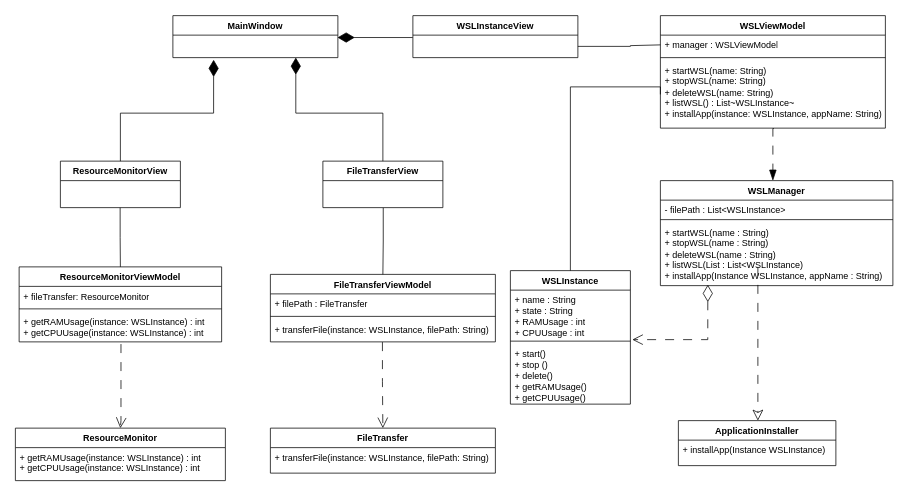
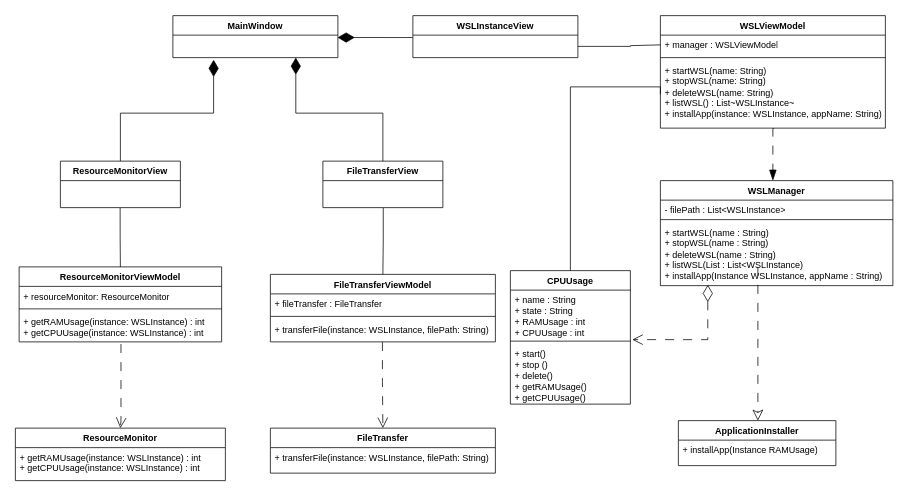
  <mxCell id="0" />
  <mxCell id="1" parent="0" />
  <mxCell id="2" style="edgeStyle=orthogonalEdgeStyle;rounded=0;orthogonalLoop=1;jettySize=auto;html=1;startArrow=diamondThin;startFill=0;sourcePerimeterSpacing=6;targetPerimeterSpacing=5;endSize=12;startSize=20;endArrow=open;endFill=0;dashed=1;dashPattern=12 12;exitX=0.204;exitY=0.987;exitDx=0;exitDy=0;exitPerimeter=0;entryX=1.016;entryY=0.25;entryDx=0;entryDy=0;entryPerimeter=0;" edge="1" parent="1" source="6" target="9"><mxGeometry relative="1" as="geometry"><mxPoint x="1306" y="488" as="targetPoint" /><Array as="points"><mxPoint x="943" y="452" /></Array></mxGeometry></mxCell>
  <mxCell id="3" value="WSLManager" style="swimlane;fontStyle=1;align=center;verticalAlign=top;childLayout=stackLayout;horizontal=1;startSize=26;horizontalStack=0;resizeParent=1;resizeParentMax=0;resizeLast=0;collapsible=1;marginBottom=0;whiteSpace=wrap;html=1;" vertex="1" parent="1"><mxGeometry x="880" y="240" width="310" height="140" as="geometry" /></mxCell>
  <mxCell id="4" value="- filePath : List&amp;lt;WSLInstance&amp;gt;" style="text;strokeColor=none;fillColor=none;align=left;verticalAlign=top;spacingLeft=4;spacingRight=4;overflow=hidden;rotatable=0;points=[[0,0.5],[1,0.5]];portConstraint=eastwest;whiteSpace=wrap;html=1;" vertex="1" parent="3"><mxGeometry y="26" width="310" height="22" as="geometry" /></mxCell>
  <mxCell id="5" value="" style="line;strokeWidth=1;fillColor=none;align=left;verticalAlign=middle;spacingTop=-1;spacingLeft=3;spacingRight=3;rotatable=0;labelPosition=right;points=[];portConstraint=eastwest;strokeColor=inherit;" vertex="1" parent="3"><mxGeometry y="48" width="310" height="8" as="geometry" /></mxCell>
  <mxCell id="6" value="+ startWSL(name : String)&lt;div&gt;+ stopWSL(name : String)&lt;/div&gt;&lt;div&gt;+ deleteWSL(name : String)&lt;/div&gt;&lt;div&gt;+ listWSL(List : List&amp;lt;WSLInstance)&lt;/div&gt;&lt;div&gt;+ installApp(Instance WSLInstance, appName : String)&lt;/div&gt;" style="text;strokeColor=none;fillColor=none;align=left;verticalAlign=top;spacingLeft=4;spacingRight=4;overflow=hidden;rotatable=0;points=[[0,0.5],[1,0.5]];portConstraint=eastwest;whiteSpace=wrap;html=1;" vertex="1" parent="3"><mxGeometry y="56" width="310" height="84" as="geometry" /></mxCell>
- <mxCell id="7" value="WSLInstance" style="swimlane;fontStyle=1;align=center;verticalAlign=top;childLayout=stackLayout;horizontal=1;startSize=26;horizontalStack=0;resizeParent=1;resizeParentMax=0;resizeLast=0;collapsible=1;marginBottom=0;whiteSpace=wrap;html=1;" vertex="1" parent="1"><mxGeometry x="680" y="360" width="160" height="178" as="geometry" /></mxCell>
+ <mxCell id="7" value="CPUUsage" style="swimlane;fontStyle=1;align=center;verticalAlign=top;childLayout=stackLayout;horizontal=1;startSize=26;horizontalStack=0;resizeParent=1;resizeParentMax=0;resizeLast=0;collapsible=1;marginBottom=0;whiteSpace=wrap;html=1;" vertex="1" parent="1"><mxGeometry x="680" y="360" width="160" height="178" as="geometry" /></mxCell>
  <mxCell id="8" value="+ name : String&lt;div&gt;+ state : String&lt;/div&gt;&lt;div&gt;+ RAMUsage : int&lt;/div&gt;&lt;div&gt;+ CPUUsage : int&lt;/div&gt;" style="text;strokeColor=none;fillColor=none;align=left;verticalAlign=top;spacingLeft=4;spacingRight=4;overflow=hidden;rotatable=0;points=[[0,0.5],[1,0.5]];portConstraint=eastwest;whiteSpace=wrap;html=1;" vertex="1" parent="7"><mxGeometry y="26" width="160" height="64" as="geometry" /></mxCell>
  <mxCell id="9" value="" style="line;strokeWidth=1;fillColor=none;align=left;verticalAlign=middle;spacingTop=-1;spacingLeft=3;spacingRight=3;rotatable=0;labelPosition=right;points=[];portConstraint=eastwest;strokeColor=inherit;" vertex="1" parent="7"><mxGeometry y="90" width="160" height="8" as="geometry" /></mxCell>
  <mxCell id="10" value="&lt;div&gt;&lt;div&gt;+ start()&lt;/div&gt;&lt;div&gt;+ stop ()&lt;/div&gt;&lt;div&gt;+ delete()&amp;nbsp;&lt;/div&gt;&lt;div&gt;+ getRAMUsage()&lt;/div&gt;&lt;div&gt;+ getCPUUsage()&lt;/div&gt;&lt;/div&gt;" style="text;strokeColor=none;fillColor=none;align=left;verticalAlign=top;spacingLeft=4;spacingRight=4;overflow=hidden;rotatable=0;points=[[0,0.5],[1,0.5]];portConstraint=eastwest;whiteSpace=wrap;html=1;" vertex="1" parent="7"><mxGeometry y="98" width="160" height="80" as="geometry" /></mxCell>
  <mxCell id="11" value="ApplicationInstaller" style="swimlane;fontStyle=1;align=center;verticalAlign=top;childLayout=stackLayout;horizontal=1;startSize=26;horizontalStack=0;resizeParent=1;resizeParentMax=0;resizeLast=0;collapsible=1;marginBottom=0;whiteSpace=wrap;html=1;" vertex="1" parent="1"><mxGeometry x="904" y="560" width="210" height="60" as="geometry" /></mxCell>
- <mxCell id="12" value="+ installApp(Instance WSLInstance)" style="text;strokeColor=none;fillColor=none;align=left;verticalAlign=top;spacingLeft=4;spacingRight=4;overflow=hidden;rotatable=0;points=[[0,0.5],[1,0.5]];portConstraint=eastwest;whiteSpace=wrap;html=1;" vertex="1" parent="11"><mxGeometry y="26" width="210" height="34" as="geometry" /></mxCell>
+ <mxCell id="12" value="+ installApp(Instance RAMUsage)" style="text;strokeColor=none;fillColor=none;align=left;verticalAlign=top;spacingLeft=4;spacingRight=4;overflow=hidden;rotatable=0;points=[[0,0.5],[1,0.5]];portConstraint=eastwest;whiteSpace=wrap;html=1;" vertex="1" parent="11"><mxGeometry y="26" width="210" height="34" as="geometry" /></mxCell>
  <mxCell id="13" value="ResourceMonitor" style="swimlane;fontStyle=1;align=center;verticalAlign=top;childLayout=stackLayout;horizontal=1;startSize=26;horizontalStack=0;resizeParent=1;resizeParentMax=0;resizeLast=0;collapsible=1;marginBottom=0;whiteSpace=wrap;html=1;" vertex="1" parent="1"><mxGeometry x="20" y="570" width="280" height="70" as="geometry" /></mxCell>
  <mxCell id="14" value="+ getRAMUsage(instance: WSLInstance) : int&lt;div&gt;+ getCPUUsage&lt;span style=&quot;background-color: initial;&quot;&gt;(instance: WSLInstance) : int&lt;/span&gt;&lt;/div&gt;&lt;div&gt;&lt;br&gt;&lt;/div&gt;" style="text;strokeColor=none;fillColor=none;align=left;verticalAlign=top;spacingLeft=4;spacingRight=4;overflow=hidden;rotatable=0;points=[[0,0.5],[1,0.5]];portConstraint=eastwest;whiteSpace=wrap;html=1;" vertex="1" parent="13"><mxGeometry y="26" width="280" height="44" as="geometry" /></mxCell>
  <mxCell id="15" value="FileTransfer" style="swimlane;fontStyle=1;align=center;verticalAlign=top;childLayout=stackLayout;horizontal=1;startSize=26;horizontalStack=0;resizeParent=1;resizeParentMax=0;resizeLast=0;collapsible=1;marginBottom=0;whiteSpace=wrap;html=1;" vertex="1" parent="1"><mxGeometry x="360" y="570" width="300" height="60" as="geometry" /></mxCell>
  <mxCell id="16" value="        + transferFile(instance: WSLInstance, filePath: String)&lt;div&gt;&lt;br&gt;&lt;/div&gt;" style="text;strokeColor=none;fillColor=none;align=left;verticalAlign=top;spacingLeft=4;spacingRight=4;overflow=hidden;rotatable=0;points=[[0,0.5],[1,0.5]];portConstraint=eastwest;whiteSpace=wrap;html=1;" vertex="1" parent="15"><mxGeometry y="26" width="300" height="34" as="geometry" /></mxCell>
  <mxCell id="17" value="WSLViewModel" style="swimlane;fontStyle=1;align=center;verticalAlign=top;childLayout=stackLayout;horizontal=1;startSize=26;horizontalStack=0;resizeParent=1;resizeParentMax=0;resizeLast=0;collapsible=1;marginBottom=0;whiteSpace=wrap;html=1;" vertex="1" parent="1"><mxGeometry x="880" y="20" width="300" height="150" as="geometry" /></mxCell>
  <mxCell id="18" value="+ manager : WSLViewModel" style="text;strokeColor=none;fillColor=none;align=left;verticalAlign=top;spacingLeft=4;spacingRight=4;overflow=hidden;rotatable=0;points=[[0,0.5],[1,0.5]];portConstraint=eastwest;whiteSpace=wrap;html=1;" vertex="1" parent="17"><mxGeometry y="26" width="300" height="26" as="geometry" /></mxCell>
  <mxCell id="19" value="" style="line;strokeWidth=1;fillColor=none;align=left;verticalAlign=middle;spacingTop=-1;spacingLeft=3;spacingRight=3;rotatable=0;labelPosition=right;points=[];portConstraint=eastwest;strokeColor=inherit;" vertex="1" parent="17"><mxGeometry y="52" width="300" height="8" as="geometry" /></mxCell>
  <mxCell id="20" value="&lt;div&gt;+ startWSL(name: String)&lt;br&gt;        + stopWSL(name: String)&lt;br&gt;        + deleteWSL(name: String)&lt;br&gt;        + listWSL() : List~WSLInstance~&lt;br&gt;        + installApp(instance: WSLInstance, appName: String)&lt;br&gt;&lt;/div&gt;" style="text;strokeColor=none;fillColor=none;align=left;verticalAlign=top;spacingLeft=4;spacingRight=4;overflow=hidden;rotatable=0;points=[[0,0.5],[1,0.5]];portConstraint=eastwest;whiteSpace=wrap;html=1;" vertex="1" parent="17"><mxGeometry y="60" width="300" height="90" as="geometry" /></mxCell>
  <mxCell id="21" value="ResourceMonitorViewModel" style="swimlane;fontStyle=1;align=center;verticalAlign=top;childLayout=stackLayout;horizontal=1;startSize=26;horizontalStack=0;resizeParent=1;resizeParentMax=0;resizeLast=0;collapsible=1;marginBottom=0;whiteSpace=wrap;html=1;" vertex="1" parent="1"><mxGeometry x="25" y="355" width="270" height="100" as="geometry" /></mxCell>
- <mxCell id="22" value="+ fileTransfer: ResourceMonitor" style="text;strokeColor=none;fillColor=none;align=left;verticalAlign=top;spacingLeft=4;spacingRight=4;overflow=hidden;rotatable=0;points=[[0,0.5],[1,0.5]];portConstraint=eastwest;whiteSpace=wrap;html=1;" vertex="1" parent="21"><mxGeometry y="26" width="270" height="26" as="geometry" /></mxCell>
+ <mxCell id="22" value="+ resourceMonitor: ResourceMonitor" style="text;strokeColor=none;fillColor=none;align=left;verticalAlign=top;spacingLeft=4;spacingRight=4;overflow=hidden;rotatable=0;points=[[0,0.5],[1,0.5]];portConstraint=eastwest;whiteSpace=wrap;html=1;" vertex="1" parent="21"><mxGeometry y="26" width="270" height="26" as="geometry" /></mxCell>
  <mxCell id="23" value="" style="line;strokeWidth=1;fillColor=none;align=left;verticalAlign=middle;spacingTop=-1;spacingLeft=3;spacingRight=3;rotatable=0;labelPosition=right;points=[];portConstraint=eastwest;strokeColor=inherit;" vertex="1" parent="21"><mxGeometry y="52" width="270" height="8" as="geometry" /></mxCell>
  <mxCell id="24" value="+ getRAMUsage(instance: WSLInstance) : int&lt;br&gt;        + getCPUUsage(instance: WSLInstance) : int" style="text;strokeColor=none;fillColor=none;align=left;verticalAlign=top;spacingLeft=4;spacingRight=4;overflow=hidden;rotatable=0;points=[[0,0.5],[1,0.5]];portConstraint=eastwest;whiteSpace=wrap;html=1;" vertex="1" parent="21"><mxGeometry y="60" width="270" height="40" as="geometry" /></mxCell>
  <mxCell id="25" value="FileTransferViewModel" style="swimlane;fontStyle=1;align=center;verticalAlign=top;childLayout=stackLayout;horizontal=1;startSize=26;horizontalStack=0;resizeParent=1;resizeParentMax=0;resizeLast=0;collapsible=1;marginBottom=0;whiteSpace=wrap;html=1;" vertex="1" parent="1"><mxGeometry x="360" y="365" width="300" height="90" as="geometry" /></mxCell>
- <mxCell id="26" value="+ filePath : FileTransfer" style="text;strokeColor=none;fillColor=none;align=left;verticalAlign=top;spacingLeft=4;spacingRight=4;overflow=hidden;rotatable=0;points=[[0,0.5],[1,0.5]];portConstraint=eastwest;whiteSpace=wrap;html=1;" vertex="1" parent="25"><mxGeometry y="26" width="300" height="26" as="geometry" /></mxCell>
+ <mxCell id="26" value="+ fileTransfer : FileTransfer" style="text;strokeColor=none;fillColor=none;align=left;verticalAlign=top;spacingLeft=4;spacingRight=4;overflow=hidden;rotatable=0;points=[[0,0.5],[1,0.5]];portConstraint=eastwest;whiteSpace=wrap;html=1;" vertex="1" parent="25"><mxGeometry y="26" width="300" height="26" as="geometry" /></mxCell>
  <mxCell id="27" value="" style="line;strokeWidth=1;fillColor=none;align=left;verticalAlign=middle;spacingTop=-1;spacingLeft=3;spacingRight=3;rotatable=0;labelPosition=right;points=[];portConstraint=eastwest;strokeColor=inherit;" vertex="1" parent="25"><mxGeometry y="52" width="300" height="8" as="geometry" /></mxCell>
  <mxCell id="28" value="&lt;div&gt;        + transferFile(instance: WSLInstance, filePath: String)&lt;br/&gt;&lt;/div&gt;" style="text;strokeColor=none;fillColor=none;align=left;verticalAlign=top;spacingLeft=4;spacingRight=4;overflow=hidden;rotatable=0;points=[[0,0.5],[1,0.5]];portConstraint=eastwest;whiteSpace=wrap;html=1;" vertex="1" parent="25"><mxGeometry y="60" width="300" height="30" as="geometry" /></mxCell>
  <mxCell id="29" value="MainWindow" style="swimlane;fontStyle=1;align=center;verticalAlign=top;childLayout=stackLayout;horizontal=1;startSize=26;horizontalStack=0;resizeParent=1;resizeParentMax=0;resizeLast=0;collapsible=1;marginBottom=0;whiteSpace=wrap;html=1;" vertex="1" parent="1"><mxGeometry x="230" y="20" width="220" height="56" as="geometry" /></mxCell>
  <mxCell id="30" value="&lt;div&gt;&lt;br&gt;&lt;/div&gt;&lt;div&gt;&lt;br&gt;&lt;/div&gt;" style="text;strokeColor=none;fillColor=none;align=left;verticalAlign=top;spacingLeft=4;spacingRight=4;overflow=hidden;rotatable=0;points=[[0,0.5],[1,0.5]];portConstraint=eastwest;whiteSpace=wrap;html=1;" vertex="1" parent="29"><mxGeometry y="26" width="220" height="30" as="geometry" /></mxCell>
  <mxCell id="31" value="WSLInstanceView" style="swimlane;fontStyle=1;align=center;verticalAlign=top;childLayout=stackLayout;horizontal=1;startSize=26;horizontalStack=0;resizeParent=1;resizeParentMax=0;resizeLast=0;collapsible=1;marginBottom=0;whiteSpace=wrap;html=1;" vertex="1" parent="1"><mxGeometry x="550" y="20" width="220" height="56" as="geometry" /></mxCell>
  <mxCell id="32" value="&lt;div&gt;&lt;br&gt;&lt;/div&gt;&lt;div&gt;&lt;br&gt;&lt;/div&gt;" style="text;strokeColor=none;fillColor=none;align=left;verticalAlign=top;spacingLeft=4;spacingRight=4;overflow=hidden;rotatable=0;points=[[0,0.5],[1,0.5]];portConstraint=eastwest;whiteSpace=wrap;html=1;" vertex="1" parent="31"><mxGeometry y="26" width="220" height="30" as="geometry" /></mxCell>
  <mxCell id="33" value="FileTransferView" style="swimlane;fontStyle=1;align=center;verticalAlign=top;childLayout=stackLayout;horizontal=1;startSize=26;horizontalStack=0;resizeParent=1;resizeParentMax=0;resizeLast=0;collapsible=1;marginBottom=0;whiteSpace=wrap;html=1;" vertex="1" parent="1"><mxGeometry x="430" y="214" width="160" height="62" as="geometry" /></mxCell>
  <mxCell id="34" value="&lt;div&gt;&lt;br&gt;&lt;/div&gt;&lt;div&gt;&lt;br&gt;&lt;/div&gt;" style="text;strokeColor=none;fillColor=none;align=left;verticalAlign=top;spacingLeft=4;spacingRight=4;overflow=hidden;rotatable=0;points=[[0,0.5],[1,0.5]];portConstraint=eastwest;whiteSpace=wrap;html=1;" vertex="1" parent="33"><mxGeometry y="26" width="160" height="36" as="geometry" /></mxCell>
  <mxCell id="35" style="edgeStyle=orthogonalEdgeStyle;rounded=0;orthogonalLoop=1;jettySize=auto;html=1;dashed=1;dashPattern=12 12;startSize=8;endSize=12;endArrow=blockThin;endFill=1;exitX=0.504;exitY=1.006;exitDx=0;exitDy=0;exitPerimeter=0;" edge="1" parent="1" source="20"><mxGeometry relative="1" as="geometry"><mxPoint x="1035" y="190" as="sourcePoint" /><mxPoint x="1030" y="240" as="targetPoint" /><Array as="points"><mxPoint x="1030" y="171" /><mxPoint x="1030" y="240" /></Array></mxGeometry></mxCell>
  <mxCell id="36" style="edgeStyle=orthogonalEdgeStyle;rounded=0;orthogonalLoop=1;jettySize=auto;html=1;exitX=0.503;exitY=1.073;exitDx=0;exitDy=0;endArrow=open;endFill=0;dashed=1;dashPattern=12 12;exitPerimeter=0;endSize=12;entryX=0.5;entryY=0;entryDx=0;entryDy=0;" edge="1" parent="1" source="24" target="13"><mxGeometry relative="1" as="geometry"><mxPoint x="270" y="520" as="targetPoint" /><Array as="points"><mxPoint x="161" y="560" /></Array></mxGeometry></mxCell>
  <mxCell id="37" style="edgeStyle=orthogonalEdgeStyle;rounded=0;orthogonalLoop=1;jettySize=auto;html=1;exitX=0.498;exitY=1.011;exitDx=0;exitDy=0;entryX=0.5;entryY=0;entryDx=0;entryDy=0;dashed=1;dashPattern=12 12;endArrow=open;endFill=0;exitPerimeter=0;endSize=12;" edge="1" parent="1" source="28" target="15"><mxGeometry relative="1" as="geometry"><mxPoint x="930" y="225.529" as="targetPoint" /></mxGeometry></mxCell>
  <mxCell id="38" style="edgeStyle=orthogonalEdgeStyle;rounded=0;orthogonalLoop=1;jettySize=auto;html=1;exitX=0.5;exitY=0;exitDx=0;exitDy=0;entryX=0;entryY=0.5;entryDx=0;entryDy=0;endArrow=none;endFill=0;" edge="1" parent="1" source="7" target="20"><mxGeometry relative="1" as="geometry"><Array as="points"><mxPoint x="760" y="115" /></Array></mxGeometry></mxCell>
  <mxCell id="39" value="ResourceMonitorView" style="swimlane;fontStyle=1;align=center;verticalAlign=top;childLayout=stackLayout;horizontal=1;startSize=26;horizontalStack=0;resizeParent=1;resizeParentMax=0;resizeLast=0;collapsible=1;marginBottom=0;whiteSpace=wrap;html=1;" vertex="1" parent="1"><mxGeometry x="80" y="214" width="160" height="62" as="geometry" /></mxCell>
  <mxCell id="40" value="&lt;div&gt;&lt;br&gt;&lt;/div&gt;&lt;div&gt;&lt;br&gt;&lt;/div&gt;" style="text;strokeColor=none;fillColor=none;align=left;verticalAlign=top;spacingLeft=4;spacingRight=4;overflow=hidden;rotatable=0;points=[[0,0.5],[1,0.5]];portConstraint=eastwest;whiteSpace=wrap;html=1;" vertex="1" parent="39"><mxGeometry y="26" width="160" height="36" as="geometry" /></mxCell>
  <mxCell id="41" style="edgeStyle=orthogonalEdgeStyle;rounded=0;orthogonalLoop=1;jettySize=auto;html=1;exitX=0.498;exitY=1.005;exitDx=0;exitDy=0;entryX=0.5;entryY=0;entryDx=0;entryDy=0;endArrow=none;endFill=0;exitPerimeter=0;" edge="1" parent="1" source="40" target="21"><mxGeometry relative="1" as="geometry" /></mxCell>
  <mxCell id="42" style="edgeStyle=orthogonalEdgeStyle;rounded=0;orthogonalLoop=1;jettySize=auto;html=1;exitX=0.503;exitY=1.009;exitDx=0;exitDy=0;endArrow=none;endFill=0;exitPerimeter=0;" edge="1" parent="1" source="34" target="25"><mxGeometry relative="1" as="geometry" /></mxCell>
  <mxCell id="43" style="edgeStyle=orthogonalEdgeStyle;rounded=0;orthogonalLoop=1;jettySize=auto;html=1;exitX=0.247;exitY=1.095;exitDx=0;exitDy=0;entryX=0.5;entryY=0;entryDx=0;entryDy=0;endArrow=none;endFill=0;startArrow=diamondThin;startFill=1;startSize=20;exitPerimeter=0;" edge="1" parent="1" source="30" target="39"><mxGeometry relative="1" as="geometry"><Array as="points"><mxPoint x="284" y="150" /><mxPoint x="160" y="150" /></Array></mxGeometry></mxCell>
  <mxCell id="44" value="&lt;div&gt;&lt;br&gt;&lt;/div&gt;" style="edgeStyle=orthogonalEdgeStyle;rounded=0;orthogonalLoop=1;jettySize=auto;html=1;exitX=0.998;exitY=0.136;exitDx=0;exitDy=0;endArrow=none;endFill=0;startSize=20;endSize=20;startArrow=diamondThin;startFill=1;entryX=-0.001;entryY=0.107;entryDx=0;entryDy=0;entryPerimeter=0;exitPerimeter=0;" edge="1" parent="1" source="30" target="32"><mxGeometry y="9" relative="1" as="geometry"><mxPoint x="451.97" y="50.02" as="sourcePoint" /><mxPoint x="549.99" y="45.97" as="targetPoint" /><Array as="points"><mxPoint x="550" y="50" /></Array><mxPoint as="offset" /></mxGeometry></mxCell>
  <mxCell id="45" style="edgeStyle=orthogonalEdgeStyle;rounded=0;orthogonalLoop=1;jettySize=auto;html=1;exitX=0.745;exitY=0.996;exitDx=0;exitDy=0;entryX=0.5;entryY=0;entryDx=0;entryDy=0;endArrow=none;endFill=0;startArrow=diamondThin;startFill=1;startSize=20;exitPerimeter=0;" edge="1" parent="1" source="30" target="33"><mxGeometry relative="1" as="geometry"><Array as="points"><mxPoint x="394" y="150" /><mxPoint x="510" y="150" /></Array></mxGeometry></mxCell>
  <mxCell id="46" style="edgeStyle=orthogonalEdgeStyle;rounded=0;orthogonalLoop=1;jettySize=auto;html=1;exitX=1;exitY=0.5;exitDx=0;exitDy=0;entryX=0;entryY=0.5;entryDx=0;entryDy=0;endArrow=none;endFill=0;" edge="1" parent="1" source="32" target="18"><mxGeometry relative="1" as="geometry"><Array as="points"><mxPoint x="840" y="61" /><mxPoint x="880" y="60" /></Array></mxGeometry></mxCell>
  <mxCell id="47" style="edgeStyle=orthogonalEdgeStyle;rounded=0;orthogonalLoop=1;jettySize=auto;html=1;dashed=1;dashPattern=12 12;endArrow=classic;endFill=0;endSize=12;" edge="1" parent="1"><mxGeometry relative="1" as="geometry"><mxPoint x="1010" y="355" as="sourcePoint" /><mxPoint x="1010" y="560" as="targetPoint" /><Array as="points"><mxPoint x="1010" y="355" /></Array></mxGeometry></mxCell>
